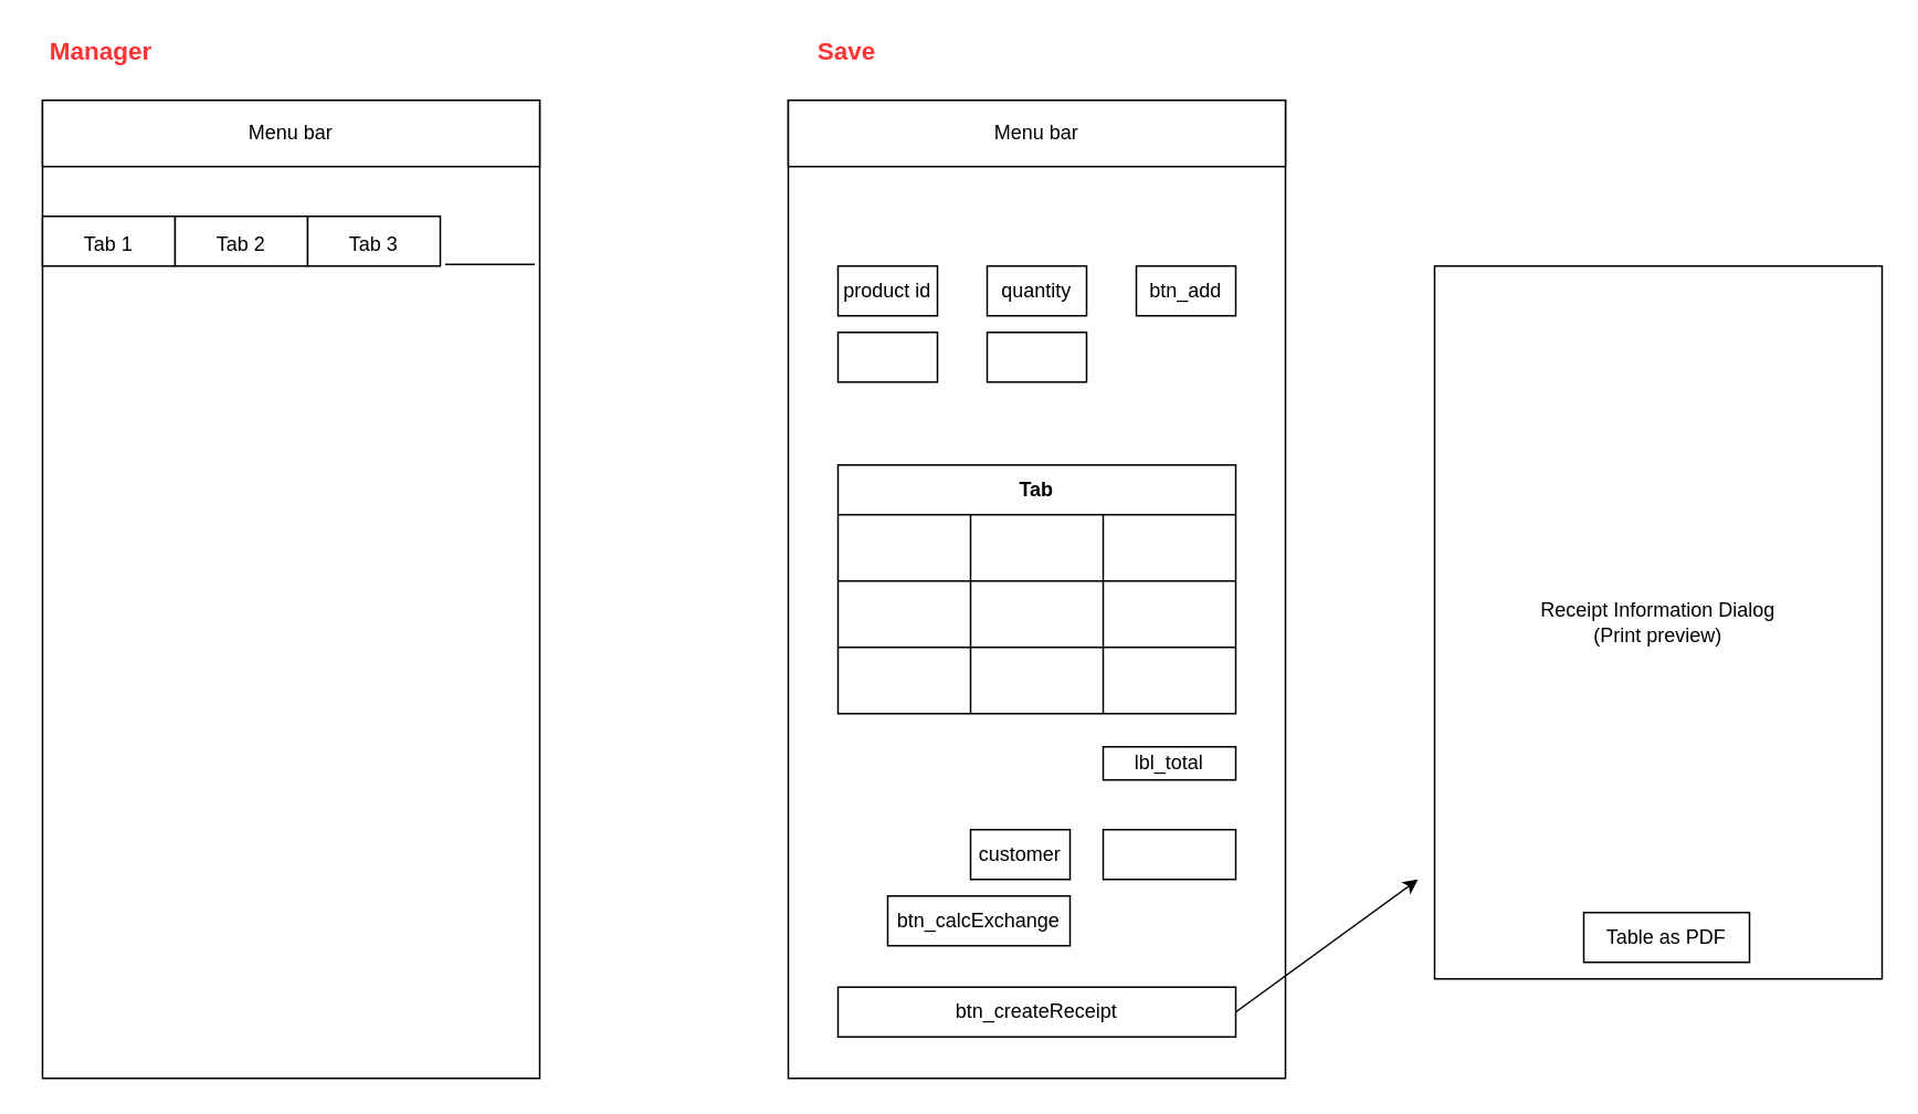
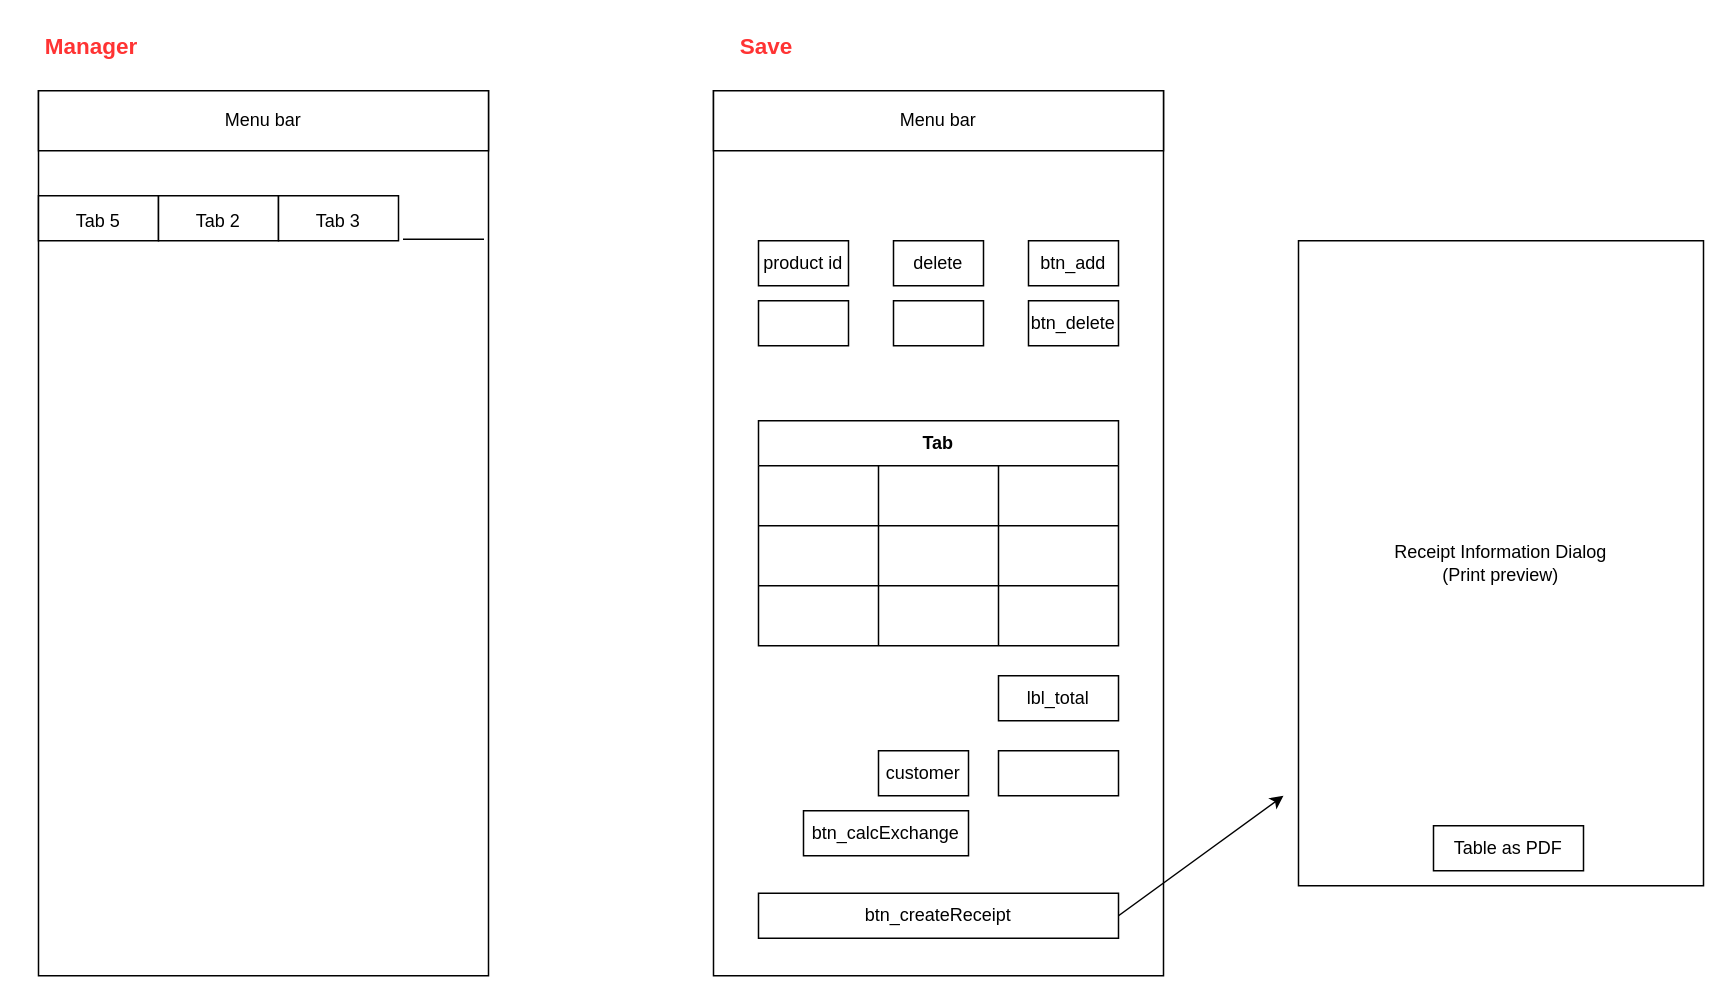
  <mxCell id="0" />
  <mxCell id="1" parent="0" />
  <mxCell id="2" value="" style="rounded=0;whiteSpace=wrap;html=1;" vertex="1" parent="1"><mxGeometry x="475" y="60" width="300" height="590" as="geometry" /></mxCell>
  <mxCell id="3" value="Tab" style="shape=table;html=1;whiteSpace=wrap;startSize=30;container=1;collapsible=0;childLayout=tableLayout;fontStyle=1;align=center;" vertex="1" parent="1"><mxGeometry x="505" y="280" width="240" height="150" as="geometry" /></mxCell>
  <mxCell id="4" value="" style="shape=partialRectangle;html=1;whiteSpace=wrap;collapsible=0;dropTarget=0;pointerEvents=0;fillColor=none;top=0;left=0;bottom=0;right=0;points=[[0,0.5],[1,0.5]];portConstraint=eastwest;" vertex="1" parent="3"><mxGeometry y="30" width="240" height="40" as="geometry" /></mxCell>
  <mxCell id="5" value="" style="shape=partialRectangle;html=1;whiteSpace=wrap;connectable=0;fillColor=none;top=0;left=0;bottom=0;right=0;overflow=hidden;" vertex="1" parent="4"><mxGeometry width="80" height="40" as="geometry" /></mxCell>
  <mxCell id="6" value="" style="shape=partialRectangle;html=1;whiteSpace=wrap;connectable=0;fillColor=none;top=0;left=0;bottom=0;right=0;overflow=hidden;" vertex="1" parent="4"><mxGeometry x="80" width="80" height="40" as="geometry" /></mxCell>
  <mxCell id="7" value="" style="shape=partialRectangle;html=1;whiteSpace=wrap;connectable=0;fillColor=none;top=0;left=0;bottom=0;right=0;overflow=hidden;" vertex="1" parent="4"><mxGeometry x="160" width="80" height="40" as="geometry" /></mxCell>
  <mxCell id="8" value="" style="shape=partialRectangle;html=1;whiteSpace=wrap;collapsible=0;dropTarget=0;pointerEvents=0;fillColor=none;top=0;left=0;bottom=0;right=0;points=[[0,0.5],[1,0.5]];portConstraint=eastwest;" vertex="1" parent="3"><mxGeometry y="70" width="240" height="40" as="geometry" /></mxCell>
  <mxCell id="9" value="" style="shape=partialRectangle;html=1;whiteSpace=wrap;connectable=0;fillColor=none;top=0;left=0;bottom=0;right=0;overflow=hidden;" vertex="1" parent="8"><mxGeometry width="80" height="40" as="geometry" /></mxCell>
  <mxCell id="10" value="" style="shape=partialRectangle;html=1;whiteSpace=wrap;connectable=0;fillColor=none;top=0;left=0;bottom=0;right=0;overflow=hidden;" vertex="1" parent="8"><mxGeometry x="80" width="80" height="40" as="geometry" /></mxCell>
  <mxCell id="11" value="" style="shape=partialRectangle;html=1;whiteSpace=wrap;connectable=0;fillColor=none;top=0;left=0;bottom=0;right=0;overflow=hidden;" vertex="1" parent="8"><mxGeometry x="160" width="80" height="40" as="geometry" /></mxCell>
  <mxCell id="12" value="" style="shape=partialRectangle;html=1;whiteSpace=wrap;collapsible=0;dropTarget=0;pointerEvents=0;fillColor=none;top=0;left=0;bottom=0;right=0;points=[[0,0.5],[1,0.5]];portConstraint=eastwest;" vertex="1" parent="3"><mxGeometry y="110" width="240" height="40" as="geometry" /></mxCell>
  <mxCell id="13" value="" style="shape=partialRectangle;html=1;whiteSpace=wrap;connectable=0;fillColor=none;top=0;left=0;bottom=0;right=0;overflow=hidden;" vertex="1" parent="12"><mxGeometry width="80" height="40" as="geometry" /></mxCell>
  <mxCell id="14" value="" style="shape=partialRectangle;html=1;whiteSpace=wrap;connectable=0;fillColor=none;top=0;left=0;bottom=0;right=0;overflow=hidden;" vertex="1" parent="12"><mxGeometry x="80" width="80" height="40" as="geometry" /></mxCell>
  <mxCell id="15" value="" style="shape=partialRectangle;html=1;whiteSpace=wrap;connectable=0;fillColor=none;top=0;left=0;bottom=0;right=0;overflow=hidden;" vertex="1" parent="12"><mxGeometry x="160" width="80" height="40" as="geometry" /></mxCell>
  <mxCell id="16" value="" style="rounded=0;whiteSpace=wrap;html=1;" vertex="1" parent="1"><mxGeometry x="505" y="200" width="60" height="30" as="geometry" /></mxCell>
  <mxCell id="17" value="product id" style="rounded=0;whiteSpace=wrap;html=1;" vertex="1" parent="1"><mxGeometry x="505" y="160" width="60" height="30" as="geometry" /></mxCell>
  <mxCell id="18" value="" style="rounded=0;whiteSpace=wrap;html=1;" vertex="1" parent="1"><mxGeometry x="595" y="200" width="60" height="30" as="geometry" /></mxCell>
- <mxCell id="19" value="quantity" style="rounded=0;whiteSpace=wrap;html=1;" vertex="1" parent="1"><mxGeometry x="595" y="160" width="60" height="30" as="geometry" /></mxCell>
- <mxCell id="21" value="lbl_total" style="rounded=0;whiteSpace=wrap;html=1;" vertex="1" parent="1"><mxGeometry x="665" y="450" width="80" height="20" as="geometry" /></mxCell>
+ <mxCell id="19" value="delete" style="rounded=0;whiteSpace=wrap;html=1;" vertex="1" parent="1"><mxGeometry x="595" y="160" width="60" height="30" as="geometry" /></mxCell>
+ <mxCell id="20" value="btn_delete" style="rounded=0;whiteSpace=wrap;html=1;" vertex="1" parent="1"><mxGeometry x="685" y="200" width="60" height="30" as="geometry" /></mxCell>
+ <mxCell id="21" value="lbl_total" style="rounded=0;whiteSpace=wrap;html=1;" vertex="1" parent="1"><mxGeometry x="665" y="450" width="80" height="30" as="geometry" /></mxCell>
  <mxCell id="22" value="" style="rounded=0;whiteSpace=wrap;html=1;" vertex="1" parent="1"><mxGeometry x="665" y="500" width="80" height="30" as="geometry" /></mxCell>
  <mxCell id="23" value="customer" style="rounded=0;whiteSpace=wrap;html=1;" vertex="1" parent="1"><mxGeometry x="585" y="500" width="60" height="30" as="geometry" /></mxCell>
  <mxCell id="24" value="btn_createReceipt" style="rounded=0;whiteSpace=wrap;html=1;" vertex="1" parent="1"><mxGeometry x="505" y="595" width="240" height="30" as="geometry" /></mxCell>
  <mxCell id="25" value="Receipt Information Dialog&lt;br&gt;(Print preview)" style="rounded=0;whiteSpace=wrap;html=1;" vertex="1" parent="1"><mxGeometry x="865" y="160" width="270" height="430" as="geometry" /></mxCell>
  <mxCell id="26" value="" style="endArrow=classic;html=1;" edge="1" parent="1"><mxGeometry width="50" height="50" relative="1" as="geometry"><mxPoint x="745" y="610" as="sourcePoint" /><mxPoint x="855" y="530" as="targetPoint" /></mxGeometry></mxCell>
  <mxCell id="27" value="Table as PDF" style="rounded=0;whiteSpace=wrap;html=1;" vertex="1" parent="1"><mxGeometry x="955" y="550" width="100" height="30" as="geometry" /></mxCell>
  <mxCell id="28" value="btn_add" style="rounded=0;whiteSpace=wrap;html=1;" vertex="1" parent="1"><mxGeometry x="685" y="160" width="60" height="30" as="geometry" /></mxCell>
  <mxCell id="29" value="btn_calcExchange" style="rounded=0;whiteSpace=wrap;html=1;" vertex="1" parent="1"><mxGeometry x="535" y="540" width="110" height="30" as="geometry" /></mxCell>
  <mxCell id="30" value="Menu bar" style="rounded=0;whiteSpace=wrap;html=1;" vertex="1" parent="1"><mxGeometry x="475" y="60" width="300" height="40" as="geometry" /></mxCell>
  <mxCell id="31" value="Save" style="text;html=1;align=center;verticalAlign=middle;resizable=0;points=[];autosize=1;fontStyle=1;fontSize=15;fontColor=#FF3333;" vertex="1" parent="1"><mxGeometry x="475" y="20" width="70" height="20" as="geometry" /></mxCell>
  <mxCell id="32" value="" style="rounded=0;whiteSpace=wrap;html=1;" vertex="1" parent="1"><mxGeometry x="25" y="60" width="300" height="590" as="geometry" /></mxCell>
  <mxCell id="33" value="Menu bar" style="rounded=0;whiteSpace=wrap;html=1;" vertex="1" parent="1"><mxGeometry x="25" y="60" width="300" height="40" as="geometry" /></mxCell>
- <mxCell id="34" value="&lt;font style=&quot;font-size: 12px&quot; color=&quot;#000000&quot;&gt;Tab 1&lt;/font&gt;" style="rounded=0;whiteSpace=wrap;html=1;fontSize=15;fontColor=#FF3333;" vertex="1" parent="1"><mxGeometry x="25" y="130" width="80" height="30" as="geometry" /></mxCell>
+ <mxCell id="34" value="&lt;font style=&quot;font-size: 12px&quot; color=&quot;#000000&quot;&gt;Tab 5&lt;/font&gt;" style="rounded=0;whiteSpace=wrap;html=1;fontSize=15;fontColor=#FF3333;" vertex="1" parent="1"><mxGeometry x="25" y="130" width="80" height="30" as="geometry" /></mxCell>
  <mxCell id="35" value="&lt;font style=&quot;font-size: 12px&quot; color=&quot;#000000&quot;&gt;Tab 2&lt;/font&gt;" style="rounded=0;whiteSpace=wrap;html=1;fontSize=15;fontColor=#FF3333;" vertex="1" parent="1"><mxGeometry x="105" y="130" width="80" height="30" as="geometry" /></mxCell>
  <mxCell id="36" value="&lt;font style=&quot;font-size: 12px&quot; color=&quot;#000000&quot;&gt;Tab 3&lt;/font&gt;" style="rounded=0;whiteSpace=wrap;html=1;fontSize=15;fontColor=#FF3333;" vertex="1" parent="1"><mxGeometry x="185" y="130" width="80" height="30" as="geometry" /></mxCell>
  <mxCell id="37" value="" style="endArrow=none;html=1;fontSize=15;fontColor=#FF3333;" edge="1" parent="1"><mxGeometry width="50" height="50" relative="1" as="geometry"><mxPoint x="268" y="159" as="sourcePoint" /><mxPoint x="322" y="159" as="targetPoint" /></mxGeometry></mxCell>
  <mxCell id="38" value="Manager" style="text;html=1;align=center;verticalAlign=middle;resizable=0;points=[];autosize=1;fontStyle=1;fontSize=15;fontColor=#FF3333;" vertex="1" parent="1"><mxGeometry x="20" y="20" width="80" height="20" as="geometry" /></mxCell>
